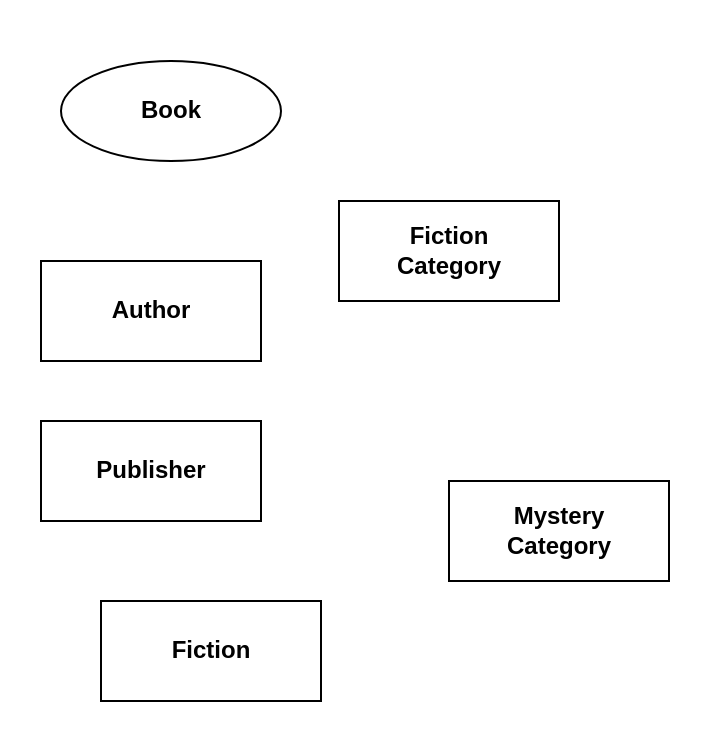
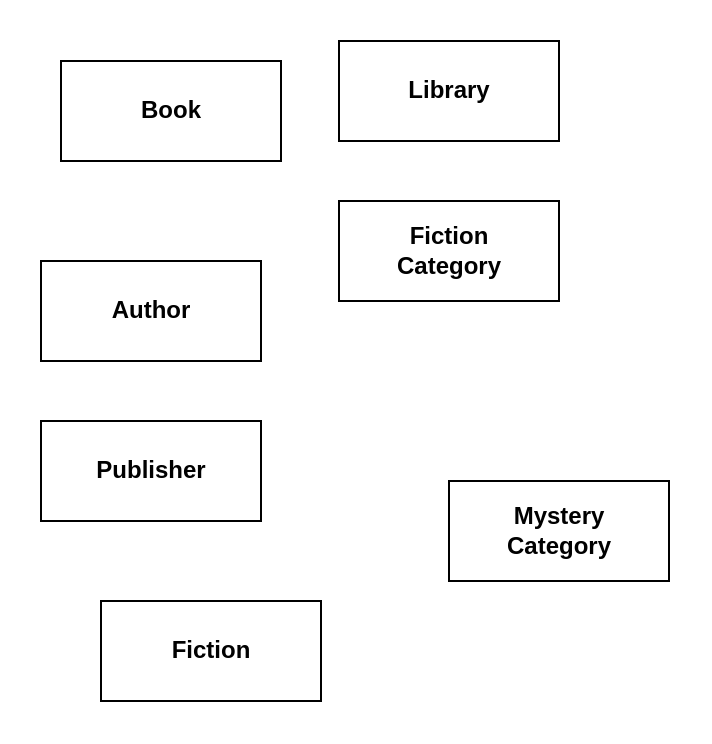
  <mxCell id="0" />
  <mxCell id="1" parent="0" />
- <mxCell id="2" value="Book" style="ellipse;html=1;fontStyle=1;" vertex="1" parent="1"><mxGeometry x="30" y="30" width="110" height="50" as="geometry" /></mxCell>
+ <mxCell id="2" value="Book" style="html=1;fontStyle=1" vertex="1" parent="1"><mxGeometry x="30" y="30" width="110" height="50" as="geometry" /></mxCell>
  <mxCell id="3" value="Author" style="html=1;fontStyle=1" vertex="1" parent="1"><mxGeometry x="20" y="130" width="110" height="50" as="geometry" /></mxCell>
  <mxCell id="4" value="Publisher" style="html=1;fontStyle=1" vertex="1" parent="1"><mxGeometry x="20" y="210" width="110" height="50" as="geometry" /></mxCell>
+ <mxCell id="5" value="Library" style="html=1;fontStyle=1" vertex="1" parent="1"><mxGeometry x="169" y="20" width="110" height="50" as="geometry" /></mxCell>
  <mxCell id="6" value="Fiction&lt;br&gt;Category" style="html=1;fontStyle=1" vertex="1" parent="1"><mxGeometry x="169" y="100" width="110" height="50" as="geometry" /></mxCell>
  <mxCell id="7" value="Mystery&lt;br&gt;Category" style="html=1;fontStyle=1" vertex="1" parent="1"><mxGeometry x="224" y="240" width="110" height="50" as="geometry" /></mxCell>
  <mxCell id="8" value="Fiction" style="html=1;fontStyle=1" vertex="1" parent="1"><mxGeometry x="50" y="300" width="110" height="50" as="geometry" /></mxCell>
